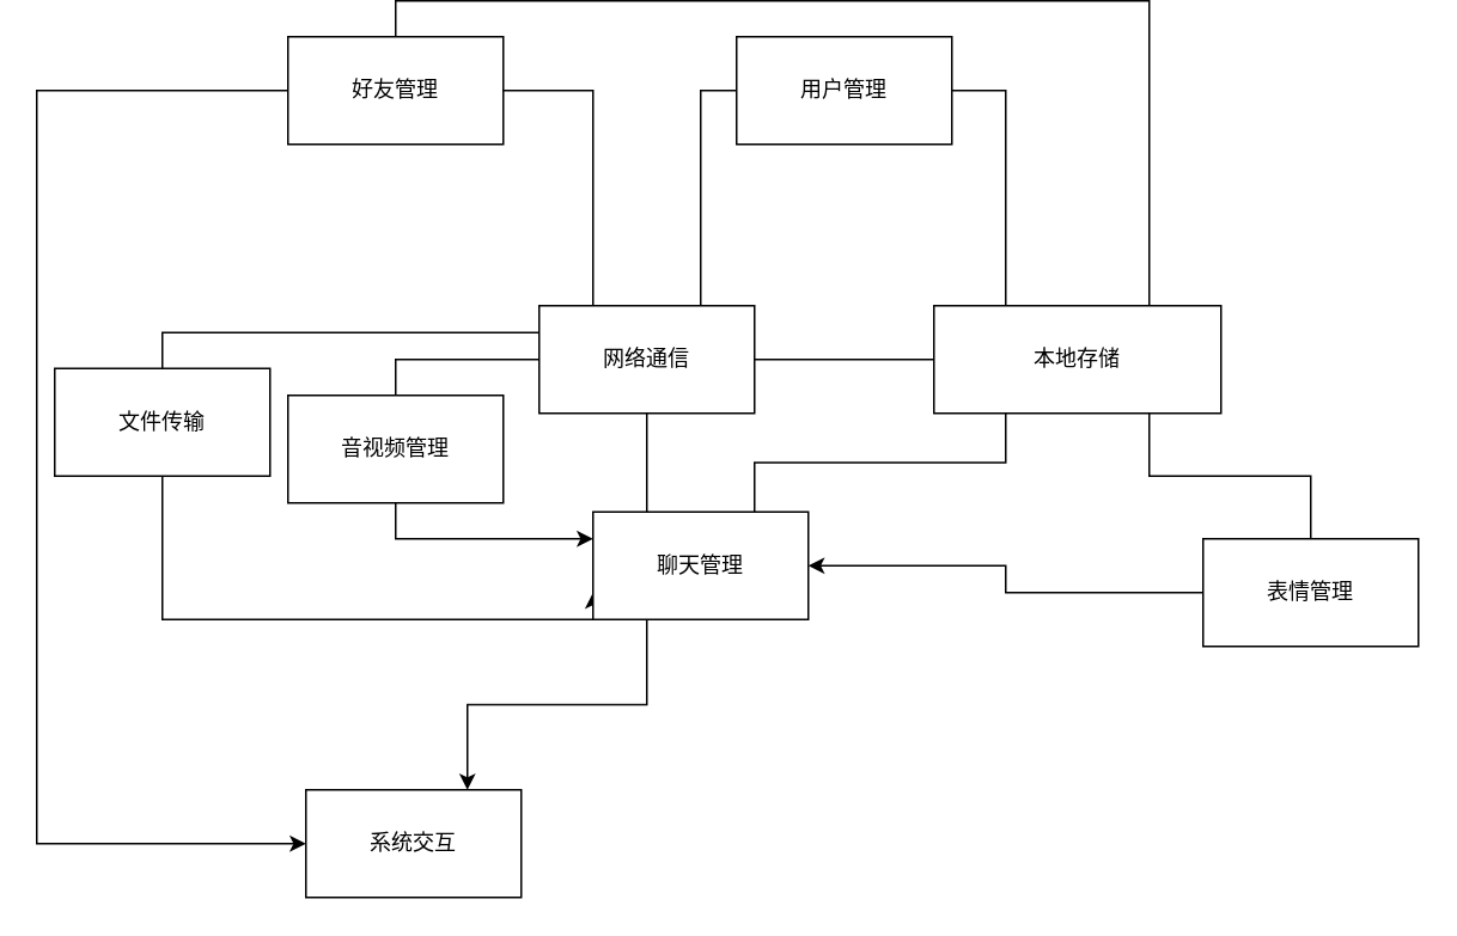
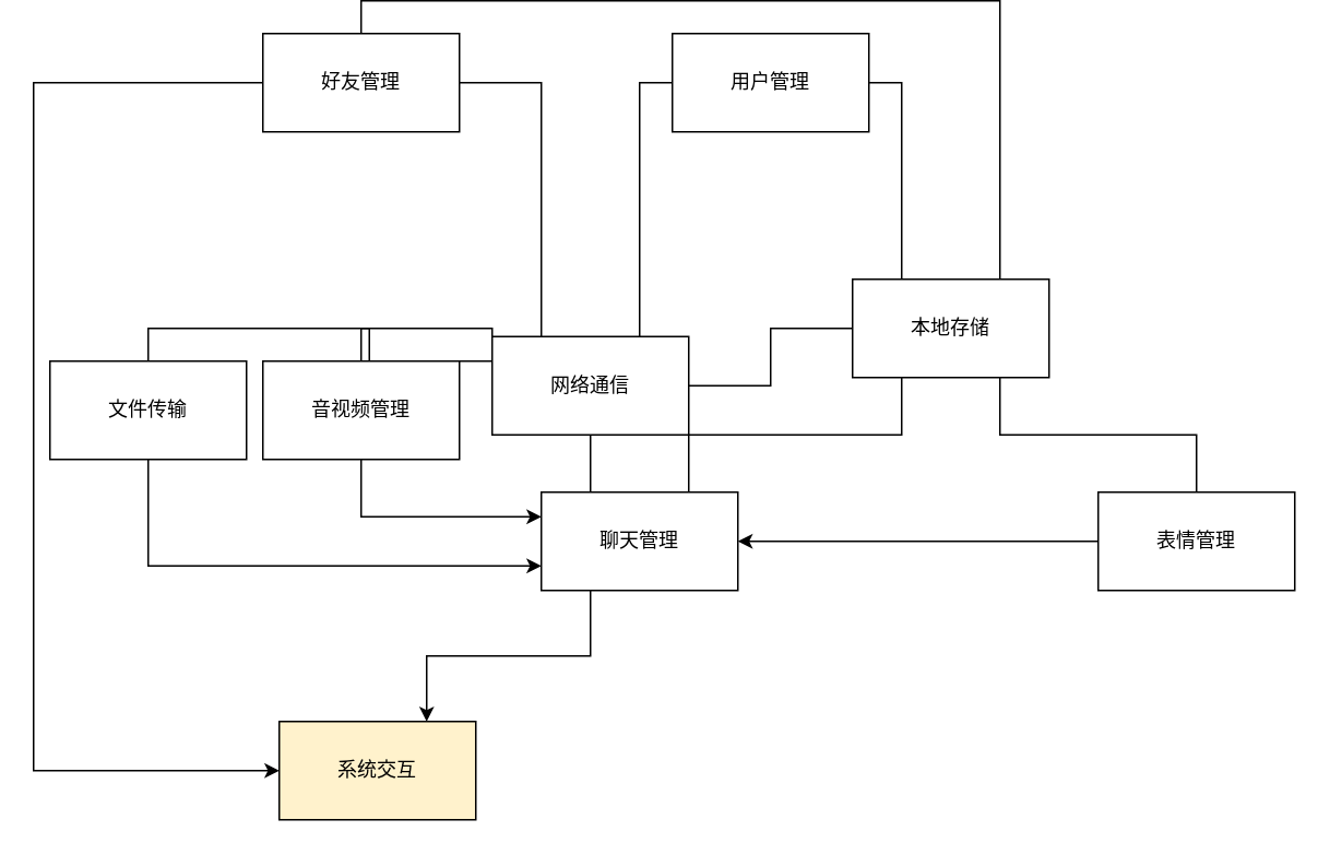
  <mxCell id="0" />
  <mxCell id="1" parent="0" />
  <mxCell id="2" style="edgeStyle=orthogonalEdgeStyle;rounded=0;orthogonalLoop=1;jettySize=auto;html=1;exitX=1;exitY=0.5;exitDx=0;exitDy=0;entryX=0.25;entryY=0;entryDx=0;entryDy=0;endArrow=none;endFill=0;" parent="1" source="5" target="24" edge="1"><mxGeometry relative="1" as="geometry" /></mxCell>
  <mxCell id="3" style="edgeStyle=orthogonalEdgeStyle;rounded=0;orthogonalLoop=1;jettySize=auto;html=1;exitX=0.5;exitY=0;exitDx=0;exitDy=0;entryX=0.75;entryY=0;entryDx=0;entryDy=0;endArrow=none;endFill=0;" parent="1" source="5" target="23" edge="1"><mxGeometry relative="1" as="geometry" /></mxCell>
  <mxCell id="4" style="edgeStyle=orthogonalEdgeStyle;rounded=0;orthogonalLoop=1;jettySize=auto;html=1;exitX=0;exitY=0.5;exitDx=0;exitDy=0;entryX=0;entryY=0.5;entryDx=0;entryDy=0;" parent="1" source="5" target="25" edge="1"><mxGeometry relative="1" as="geometry"><Array as="points"><mxPoint x="20" y="50" /><mxPoint x="20" y="470" /></Array></mxGeometry></mxCell>
  <mxCell id="5" value="好友管理" style="rounded=0;whiteSpace=wrap;html=1;" parent="1" vertex="1"><mxGeometry x="160" y="20" width="120" height="60" as="geometry" /></mxCell>
  <mxCell id="6" style="edgeStyle=orthogonalEdgeStyle;rounded=0;orthogonalLoop=1;jettySize=auto;html=1;exitX=0.5;exitY=0;exitDx=0;exitDy=0;entryX=0;entryY=0.25;entryDx=0;entryDy=0;endArrow=none;endFill=0;" parent="1" source="8" target="24" edge="1"><mxGeometry relative="1" as="geometry" /></mxCell>
  <mxCell id="7" style="edgeStyle=orthogonalEdgeStyle;rounded=0;orthogonalLoop=1;jettySize=auto;html=1;exitX=0.5;exitY=1;exitDx=0;exitDy=0;entryX=0;entryY=0.75;entryDx=0;entryDy=0;" parent="1" source="8" target="21" edge="1"><mxGeometry relative="1" as="geometry"><Array as="points"><mxPoint x="90" y="345" /></Array></mxGeometry></mxCell>
- <mxCell id="8" value="文件传输" style="rounded=0;whiteSpace=wrap;html=1;" parent="1" vertex="1"><mxGeometry x="30" y="205" width="120" height="60" as="geometry" /></mxCell>
+ <mxCell id="8" value="文件传输" style="rounded=0;whiteSpace=wrap;html=1;" parent="1" vertex="1"><mxGeometry x="30" y="220" width="120" height="60" as="geometry" /></mxCell>
  <mxCell id="9" style="edgeStyle=orthogonalEdgeStyle;rounded=0;orthogonalLoop=1;jettySize=auto;html=1;exitX=0.5;exitY=0;exitDx=0;exitDy=0;entryX=0.75;entryY=1;entryDx=0;entryDy=0;endArrow=none;endFill=0;" parent="1" source="11" target="23" edge="1"><mxGeometry relative="1" as="geometry" /></mxCell>
  <mxCell id="10" style="edgeStyle=orthogonalEdgeStyle;rounded=0;orthogonalLoop=1;jettySize=auto;html=1;exitX=0;exitY=0.5;exitDx=0;exitDy=0;" parent="1" source="11" target="21" edge="1"><mxGeometry relative="1" as="geometry" /></mxCell>
  <mxCell id="11" value="表情管理" style="rounded=0;whiteSpace=wrap;html=1;" parent="1" vertex="1"><mxGeometry x="670" y="300" width="120" height="60" as="geometry" /></mxCell>
  <mxCell id="12" style="edgeStyle=orthogonalEdgeStyle;rounded=0;orthogonalLoop=1;jettySize=auto;html=1;exitX=0.5;exitY=0;exitDx=0;exitDy=0;entryX=0;entryY=0.5;entryDx=0;entryDy=0;endArrow=none;endFill=0;" parent="1" source="14" target="24" edge="1"><mxGeometry relative="1" as="geometry" /></mxCell>
  <mxCell id="13" style="edgeStyle=orthogonalEdgeStyle;rounded=0;orthogonalLoop=1;jettySize=auto;html=1;exitX=0.5;exitY=1;exitDx=0;exitDy=0;entryX=0;entryY=0.25;entryDx=0;entryDy=0;" parent="1" source="14" target="21" edge="1"><mxGeometry relative="1" as="geometry" /></mxCell>
  <mxCell id="14" value="音视频管理" style="rounded=0;whiteSpace=wrap;html=1;" parent="1" vertex="1"><mxGeometry x="160" y="220" width="120" height="60" as="geometry" /></mxCell>
  <mxCell id="15" style="edgeStyle=orthogonalEdgeStyle;rounded=0;orthogonalLoop=1;jettySize=auto;html=1;exitX=0;exitY=0.5;exitDx=0;exitDy=0;entryX=0.75;entryY=0;entryDx=0;entryDy=0;endArrow=none;endFill=0;" parent="1" source="17" target="24" edge="1"><mxGeometry relative="1" as="geometry" /></mxCell>
  <mxCell id="16" style="edgeStyle=orthogonalEdgeStyle;rounded=0;orthogonalLoop=1;jettySize=auto;html=1;exitX=1;exitY=0.5;exitDx=0;exitDy=0;entryX=0.25;entryY=0;entryDx=0;entryDy=0;endArrow=none;endFill=0;" parent="1" source="17" target="23" edge="1"><mxGeometry relative="1" as="geometry" /></mxCell>
  <mxCell id="17" value="用户管理" style="rounded=0;whiteSpace=wrap;html=1;" parent="1" vertex="1"><mxGeometry x="410" y="20" width="120" height="60" as="geometry" /></mxCell>
  <mxCell id="18" style="edgeStyle=orthogonalEdgeStyle;rounded=0;orthogonalLoop=1;jettySize=auto;html=1;exitX=0.25;exitY=0;exitDx=0;exitDy=0;entryX=0.5;entryY=1;entryDx=0;entryDy=0;endArrow=none;endFill=0;" parent="1" source="21" target="24" edge="1"><mxGeometry relative="1" as="geometry" /></mxCell>
  <mxCell id="19" style="edgeStyle=orthogonalEdgeStyle;rounded=0;orthogonalLoop=1;jettySize=auto;html=1;exitX=0.25;exitY=1;exitDx=0;exitDy=0;entryX=0.75;entryY=0;entryDx=0;entryDy=0;" parent="1" source="21" target="25" edge="1"><mxGeometry relative="1" as="geometry" /></mxCell>
  <mxCell id="20" style="edgeStyle=orthogonalEdgeStyle;rounded=0;orthogonalLoop=1;jettySize=auto;html=1;exitX=0.75;exitY=0;exitDx=0;exitDy=0;entryX=0.25;entryY=1;entryDx=0;entryDy=0;endArrow=none;endFill=0;" parent="1" source="21" target="23" edge="1"><mxGeometry relative="1" as="geometry" /></mxCell>
- <mxCell id="21" value="聊天管理" style="rounded=0;whiteSpace=wrap;html=1;" parent="1" vertex="1"><mxGeometry x="330" y="285" width="120" height="60" as="geometry" /></mxCell>
+ <mxCell id="21" value="聊天管理" style="rounded=0;whiteSpace=wrap;html=1;" parent="1" vertex="1"><mxGeometry x="330" y="300" width="120" height="60" as="geometry" /></mxCell>
  <mxCell id="22" style="edgeStyle=orthogonalEdgeStyle;rounded=0;orthogonalLoop=1;jettySize=auto;html=1;exitX=0;exitY=0.5;exitDx=0;exitDy=0;entryX=1;entryY=0.5;entryDx=0;entryDy=0;endArrow=none;endFill=0;" parent="1" source="23" target="24" edge="1"><mxGeometry relative="1" as="geometry" /></mxCell>
- <mxCell id="23" value="本地存储" style="rounded=0;whiteSpace=wrap;html=1;" parent="1" vertex="1"><mxGeometry x="520" y="170" width="160" height="60" as="geometry" /></mxCell>
- <mxCell id="24" value="网络通信" style="rounded=0;whiteSpace=wrap;html=1;" parent="1" vertex="1"><mxGeometry x="300" y="170" width="120" height="60" as="geometry" /></mxCell>
- <mxCell id="25" value="系统交互" style="rounded=0;whiteSpace=wrap;html=1;" parent="1" vertex="1"><mxGeometry x="170" y="440" width="120" height="60" as="geometry" /></mxCell>
+ <mxCell id="23" value="本地存储" style="rounded=0;whiteSpace=wrap;html=1;" parent="1" vertex="1"><mxGeometry x="520" y="170" width="120" height="60" as="geometry" /></mxCell>
+ <mxCell id="24" value="网络通信" style="rounded=0;whiteSpace=wrap;html=1;" parent="1" vertex="1"><mxGeometry x="300" y="205" width="120" height="60" as="geometry" /></mxCell>
+ <mxCell id="25" value="系统交互" style="rounded=0;whiteSpace=wrap;html=1;fillColor=#fff2cc;" parent="1" vertex="1"><mxGeometry x="170" y="440" width="120" height="60" as="geometry" /></mxCell>
